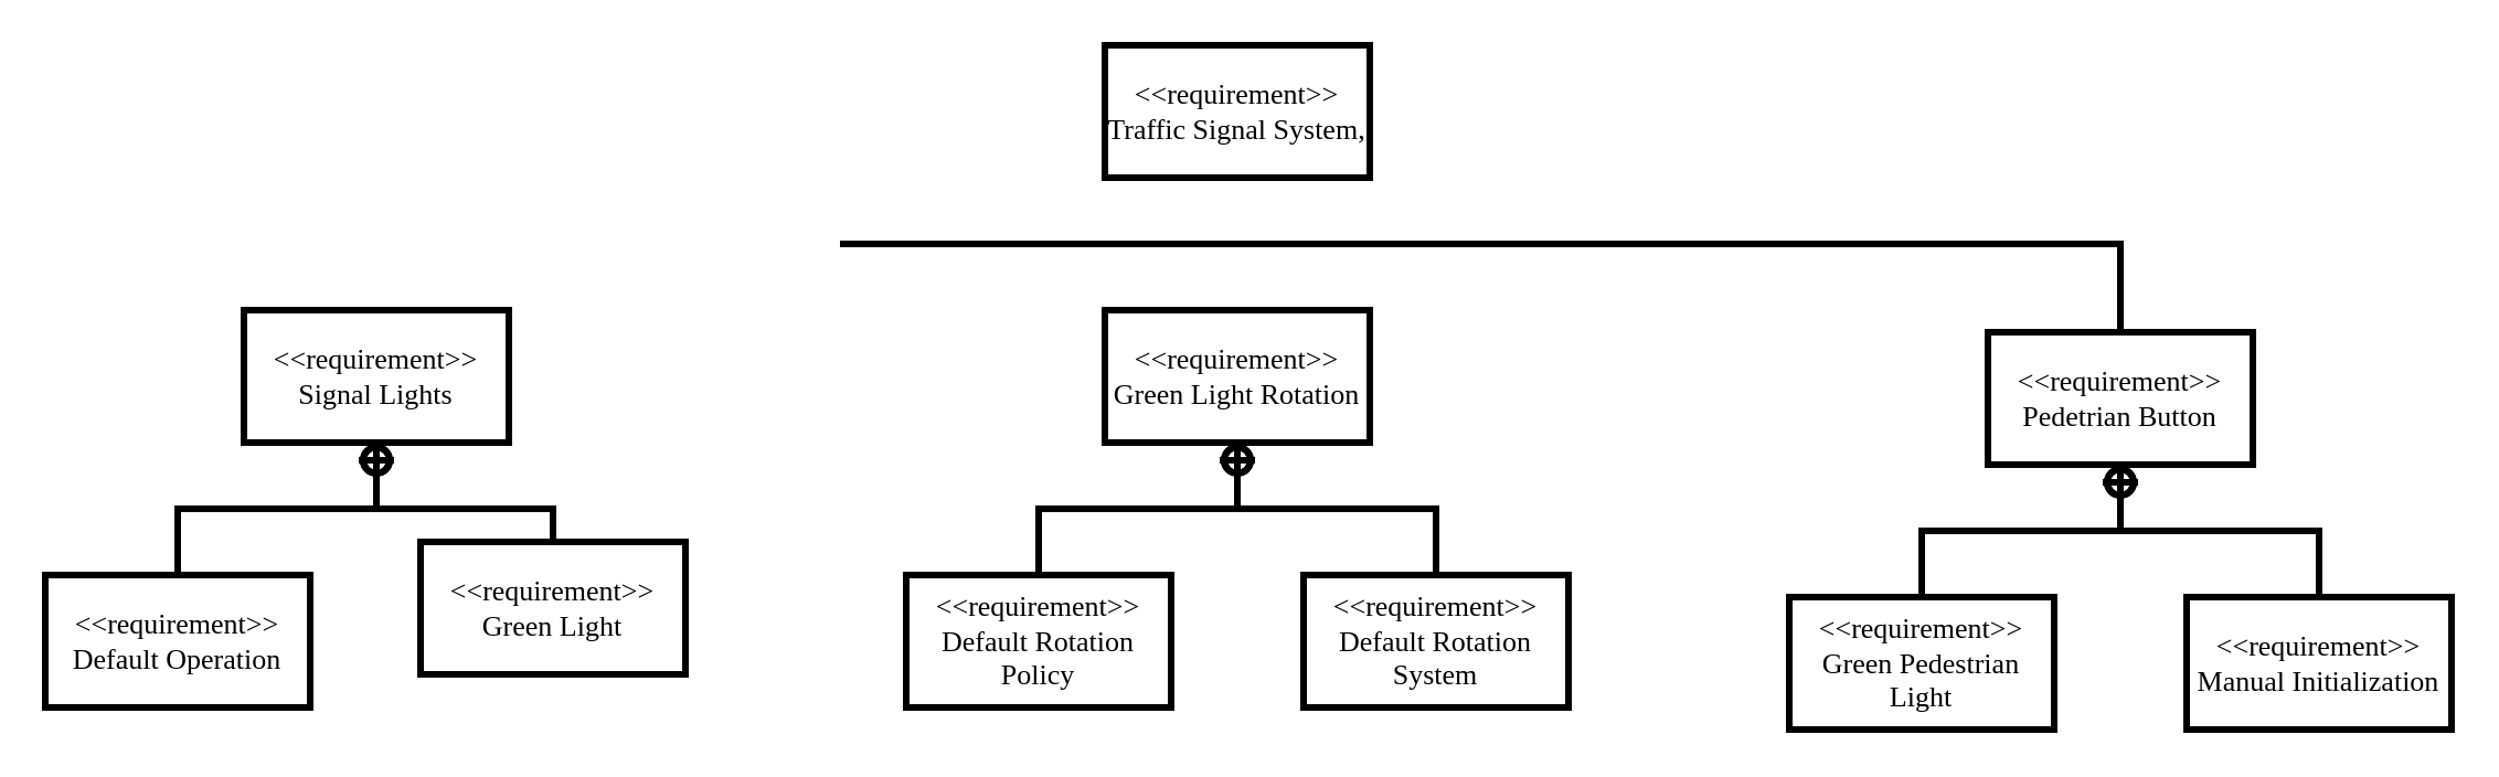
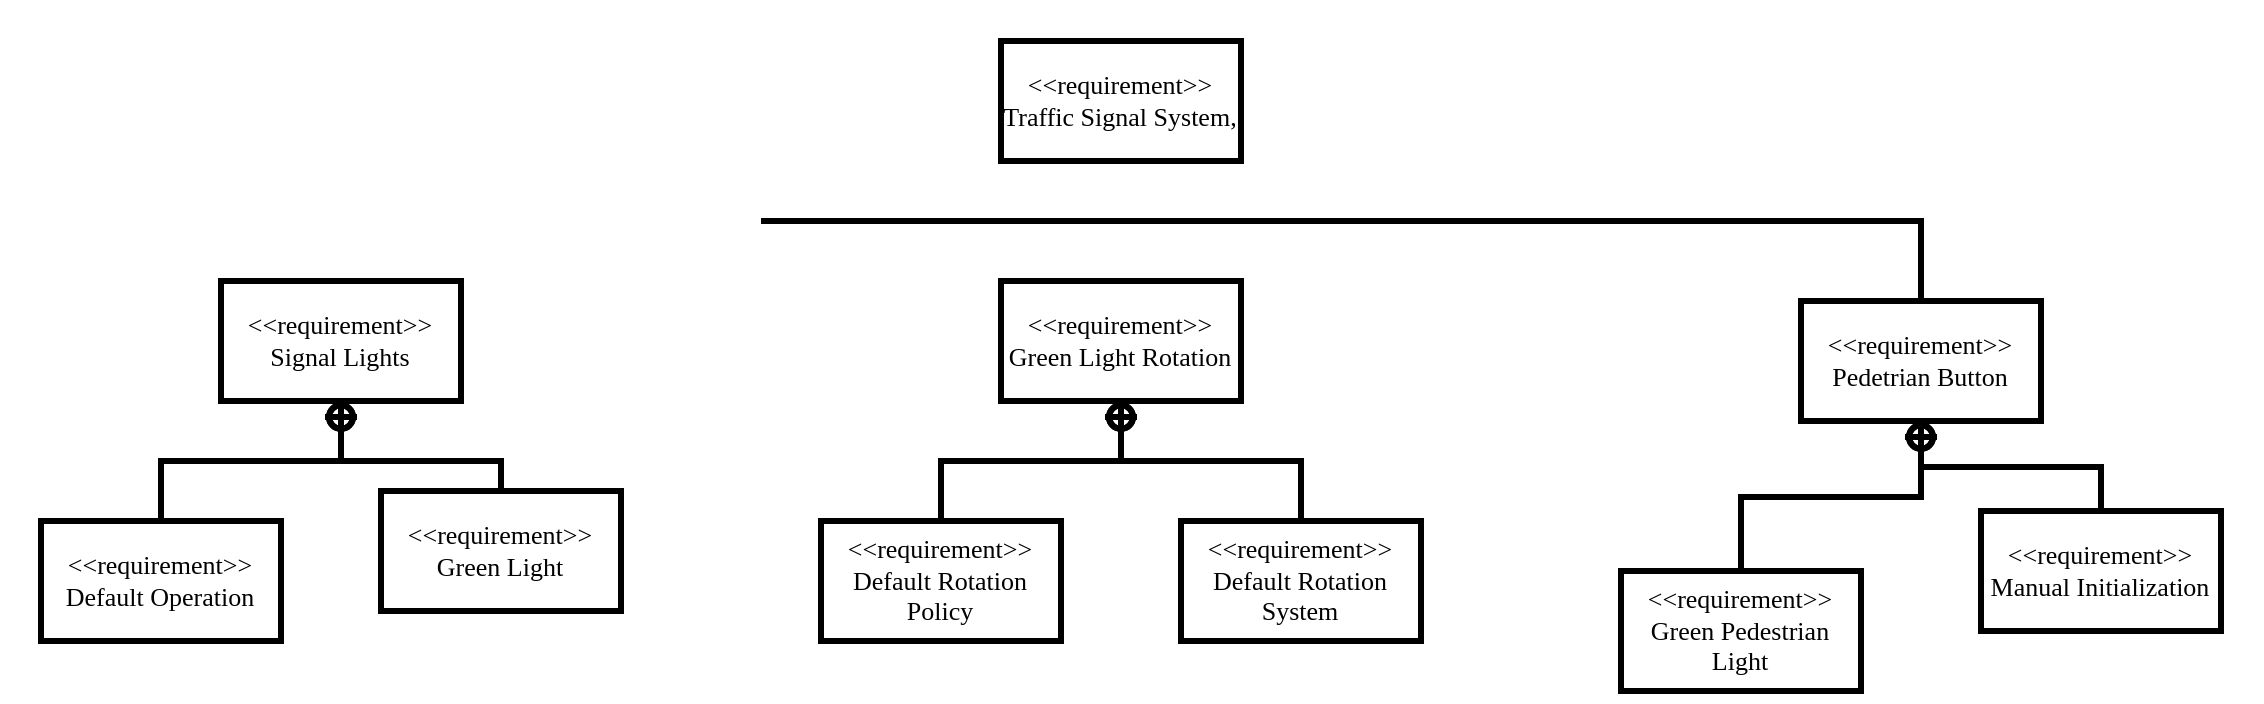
  <mxCell id="0" />
  <mxCell id="1" parent="0" />
  <mxCell id="2" value="&amp;lt;&amp;lt;requirement&amp;gt;&amp;gt;&lt;br&gt;Traffic Signal System," style="shape=rect;html=1;whiteSpace=wrap;align=center;strokeWidth=3;fontFamily=Times New Roman;fontSize=13;" vertex="1" parent="1"><mxGeometry x="500" y="20" width="120" height="60" as="geometry" /></mxCell>
  <mxCell id="3" value="&amp;lt;&amp;lt;requirement&amp;gt;&amp;gt;&lt;br&gt;Signal Lights" style="shape=rect;html=1;whiteSpace=wrap;align=center;strokeWidth=3;fontFamily=Times New Roman;fontSize=13;" vertex="1" parent="1"><mxGeometry x="110" y="140" width="120" height="60" as="geometry" /></mxCell>
  <mxCell id="4" value="&amp;lt;&amp;lt;requirement&amp;gt;&amp;gt;&lt;br&gt;Green Light Rotation" style="shape=rect;html=1;whiteSpace=wrap;align=center;strokeWidth=3;fontFamily=Times New Roman;fontSize=13;" vertex="1" parent="1"><mxGeometry x="500" y="140" width="120" height="60" as="geometry" /></mxCell>
  <mxCell id="5" value="&amp;lt;&amp;lt;requirement&amp;gt;&amp;gt;&lt;br&gt;Default Operation" style="shape=rect;html=1;whiteSpace=wrap;align=center;strokeWidth=3;fontFamily=Times New Roman;fontSize=13;" vertex="1" parent="1"><mxGeometry x="20" y="260" width="120" height="60" as="geometry" /></mxCell>
  <mxCell id="6" value="&amp;lt;&amp;lt;requirement&amp;gt;&amp;gt;&lt;br&gt;Green Light" style="shape=rect;html=1;whiteSpace=wrap;align=center;fontFamily=Times New Roman;fontSize=13;strokeWidth=3;" vertex="1" parent="1"><mxGeometry x="190" y="245" width="120" height="60" as="geometry" /></mxCell>
  <mxCell id="7" value="" style="rounded=0;html=1;labelBackgroundColor=none;endArrow=none;edgeStyle=elbowEdgeStyle;elbow=vertical;startArrow=sysMLPackCont;startSize=12;fontFamily=Times New Roman;fontSize=13;strokeWidth=3;" edge="1" target="5" parent="1"><mxGeometry relative="1" as="geometry"><mxPoint x="170" y="200" as="sourcePoint" /></mxGeometry></mxCell>
  <mxCell id="8" value="" style="rounded=0;html=1;labelBackgroundColor=none;endArrow=none;edgeStyle=elbowEdgeStyle;elbow=vertical;startArrow=sysMLPackCont;startSize=12;fontFamily=Times New Roman;fontSize=13;strokeWidth=3;" edge="1" target="6" parent="1"><mxGeometry relative="1" as="geometry"><mxPoint x="170" y="200" as="sourcePoint" /><Array as="points"><mxPoint x="160" y="230" /></Array></mxGeometry></mxCell>
  <mxCell id="9" value="&amp;lt;&amp;lt;requirement&amp;gt;&amp;gt;&lt;br&gt;Default Rotation Policy" style="shape=rect;html=1;whiteSpace=wrap;align=center;fontFamily=Times New Roman;fontSize=13;strokeWidth=3;" vertex="1" parent="1"><mxGeometry x="410" y="260" width="120" height="60" as="geometry" /></mxCell>
  <mxCell id="10" value="&amp;lt;&amp;lt;requirement&amp;gt;&amp;gt;&lt;br&gt;Default Rotation System" style="shape=rect;html=1;whiteSpace=wrap;align=center;fontFamily=Times New Roman;fontSize=13;strokeWidth=3;" vertex="1" parent="1"><mxGeometry x="590" y="260" width="120" height="60" as="geometry" /></mxCell>
  <mxCell id="11" value="" style="rounded=0;html=1;labelBackgroundColor=none;endArrow=none;edgeStyle=elbowEdgeStyle;elbow=vertical;startArrow=sysMLPackCont;startSize=12;fontFamily=Times New Roman;fontSize=13;strokeWidth=3;" edge="1" parent="1" target="9"><mxGeometry relative="1" as="geometry"><mxPoint x="560" y="200" as="sourcePoint" /></mxGeometry></mxCell>
  <mxCell id="12" value="" style="rounded=0;html=1;labelBackgroundColor=none;endArrow=none;edgeStyle=elbowEdgeStyle;elbow=vertical;startArrow=sysMLPackCont;startSize=12;fontFamily=Times New Roman;fontSize=13;strokeWidth=3;" edge="1" parent="1" target="10"><mxGeometry relative="1" as="geometry"><mxPoint x="560" y="200" as="sourcePoint" /><Array as="points"><mxPoint x="550" y="230" /></Array></mxGeometry></mxCell>
  <mxCell id="13" value="" style="endArrow=none;html=1;rounded=0;fontFamily=Times New Roman;fontSize=13;strokeWidth=3;entryX=0.5;entryY=0;entryDx=0;entryDy=0;" edge="1" parent="1" target="14"><mxGeometry width="50" height="50" relative="1" as="geometry"><mxPoint x="380" y="110" as="sourcePoint" /><mxPoint x="820" y="130" as="targetPoint" /><Array as="points"><mxPoint x="560" y="110" /><mxPoint x="960" y="110" /></Array></mxGeometry></mxCell>
  <mxCell id="14" value="&amp;lt;&amp;lt;requirement&amp;gt;&amp;gt;&lt;br&gt;Pedetrian Button" style="shape=rect;html=1;whiteSpace=wrap;align=center;strokeWidth=3;fontFamily=Times New Roman;fontSize=13;" vertex="1" parent="1"><mxGeometry x="900" y="150" width="120" height="60" as="geometry" /></mxCell>
- <mxCell id="15" value="&amp;lt;&amp;lt;requirement&amp;gt;&amp;gt;&lt;div&gt;Green Pedestrian Light&lt;/div&gt;" style="shape=rect;html=1;whiteSpace=wrap;align=center;fontFamily=Times New Roman;fontSize=13;strokeWidth=3;" vertex="1" parent="1"><mxGeometry x="810" y="270" width="120" height="60" as="geometry" /></mxCell>
- <mxCell id="16" value="&amp;lt;&amp;lt;requirement&amp;gt;&amp;gt;&lt;div&gt;Manual Initialization&lt;/div&gt;" style="shape=rect;html=1;whiteSpace=wrap;align=center;fontFamily=Times New Roman;fontSize=13;strokeWidth=3;" vertex="1" parent="1"><mxGeometry x="990" y="270" width="120" height="60" as="geometry" /></mxCell>
+ <mxCell id="15" value="&amp;lt;&amp;lt;requirement&amp;gt;&amp;gt;&lt;div&gt;Green Pedestrian Light&lt;/div&gt;" style="shape=rect;html=1;whiteSpace=wrap;align=center;fontFamily=Times New Roman;fontSize=13;strokeWidth=3;" vertex="1" parent="1"><mxGeometry x="810" y="285" width="120" height="60" as="geometry" /></mxCell>
+ <mxCell id="16" value="&amp;lt;&amp;lt;requirement&amp;gt;&amp;gt;&lt;div&gt;Manual Initialization&lt;/div&gt;" style="shape=rect;html=1;whiteSpace=wrap;align=center;fontFamily=Times New Roman;fontSize=13;strokeWidth=3;" vertex="1" parent="1"><mxGeometry x="990" y="255" width="120" height="60" as="geometry" /></mxCell>
  <mxCell id="17" value="" style="rounded=0;html=1;labelBackgroundColor=none;endArrow=none;edgeStyle=elbowEdgeStyle;elbow=vertical;startArrow=sysMLPackCont;startSize=12;fontFamily=Times New Roman;fontSize=13;strokeWidth=3;" edge="1" target="15" parent="1"><mxGeometry relative="1" as="geometry"><mxPoint x="960" y="210" as="sourcePoint" /></mxGeometry></mxCell>
  <mxCell id="18" value="" style="rounded=0;html=1;labelBackgroundColor=none;endArrow=none;edgeStyle=elbowEdgeStyle;elbow=vertical;startArrow=sysMLPackCont;startSize=12;fontFamily=Times New Roman;fontSize=13;strokeWidth=3;" edge="1" target="16" parent="1"><mxGeometry relative="1" as="geometry"><mxPoint x="960" y="210" as="sourcePoint" /></mxGeometry></mxCell>
